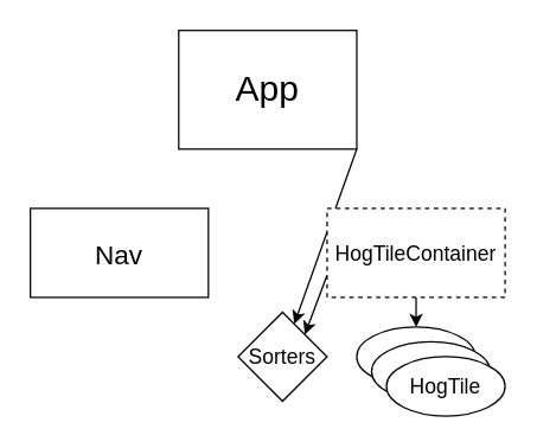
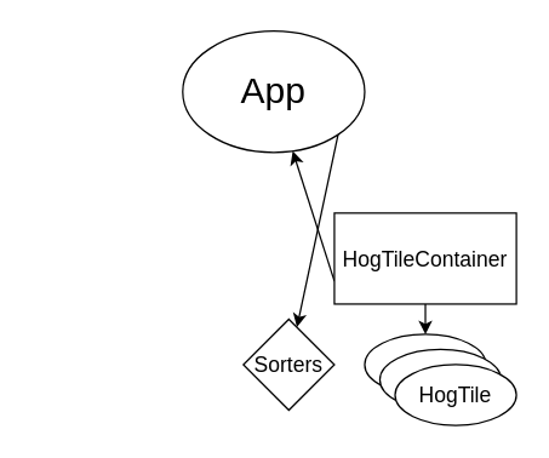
  <mxCell id="0" />
  <mxCell id="1" parent="0" />
  <mxCell id="2" style="edgeStyle=none;html=1;exitX=1;exitY=1;exitDx=0;exitDy=0;fontSize=18;" parent="1" source="3" target="11" edge="1"><mxGeometry relative="1" as="geometry" /></mxCell>
- <mxCell id="3" value="&lt;font style=&quot;font-size: 24px&quot;&gt;App&lt;/font&gt;" style="whiteSpace=wrap;html=1;rounded=0;" parent="1" vertex="1"><mxGeometry x="120" y="20" width="120" height="80" as="geometry" /></mxCell>
- <mxCell id="4" value="&lt;font style=&quot;font-size: 18px&quot;&gt;Nav&lt;/font&gt;" style="whiteSpace=wrap;html=1;fontSize=24;" parent="1" vertex="1"><mxGeometry x="20" y="140" width="120" height="60" as="geometry" /></mxCell>
+ <mxCell id="3" value="&lt;font style=&quot;font-size: 24px&quot;&gt;App&lt;/font&gt;" style="ellipse;whiteSpace=wrap;html=1;" parent="1" vertex="1"><mxGeometry x="120" y="20" width="120" height="80" as="geometry" /></mxCell>
  <mxCell id="5" style="edgeStyle=none;html=1;exitX=0.5;exitY=1;exitDx=0;exitDy=0;entryX=0.5;entryY=0;entryDx=0;entryDy=0;fontSize=14;" edge="1" parent="1" source="7" target="8"><mxGeometry relative="1" as="geometry" /></mxCell>
- <mxCell id="6" style="edgeStyle=none;html=1;exitX=0;exitY=0.75;exitDx=0;exitDy=0;entryX=1;entryY=0;entryDx=0;entryDy=0;fontSize=14;" edge="1" parent="1" source="7" target="11"><mxGeometry relative="1" as="geometry" /></mxCell>
- <mxCell id="7" value="&lt;font style=&quot;font-size: 14px&quot;&gt;HogTileContainer&lt;/font&gt;" style="whiteSpace=wrap;html=1;fontSize=18;dashed=1;" parent="1" vertex="1"><mxGeometry x="220" y="140" width="120" height="60" as="geometry" /></mxCell>
+ <mxCell id="6" style="edgeStyle=none;html=1;exitX=0;exitY=0.75;exitDx=0;exitDy=0;fontSize=14;" edge="1" parent="1" source="7" target="3"><mxGeometry relative="1" as="geometry" /></mxCell>
+ <mxCell id="7" value="&lt;font style=&quot;font-size: 14px&quot;&gt;HogTileContainer&lt;/font&gt;" style="whiteSpace=wrap;html=1;fontSize=18;" parent="1" vertex="1"><mxGeometry x="220" y="140" width="120" height="60" as="geometry" /></mxCell>
  <mxCell id="8" value="" style="ellipse;whiteSpace=wrap;html=1;fontSize=14;" vertex="1" parent="1"><mxGeometry x="240" y="220" width="80" height="40" as="geometry" /></mxCell>
  <mxCell id="9" value="" style="ellipse;whiteSpace=wrap;html=1;fontSize=14;" vertex="1" parent="1"><mxGeometry x="250" y="230" width="80" height="40" as="geometry" /></mxCell>
  <mxCell id="10" value="HogTile" style="ellipse;whiteSpace=wrap;html=1;fontSize=14;" vertex="1" parent="1"><mxGeometry x="260" y="240" width="80" height="40" as="geometry" /></mxCell>
  <mxCell id="11" value="Sorters" style="rhombus;whiteSpace=wrap;html=1;fontSize=14;" vertex="1" parent="1"><mxGeometry x="160" y="210" width="60" height="60" as="geometry" /></mxCell>
